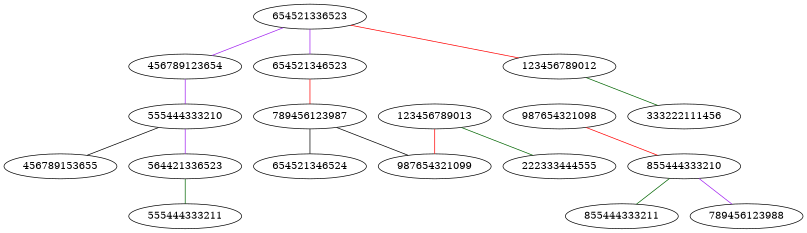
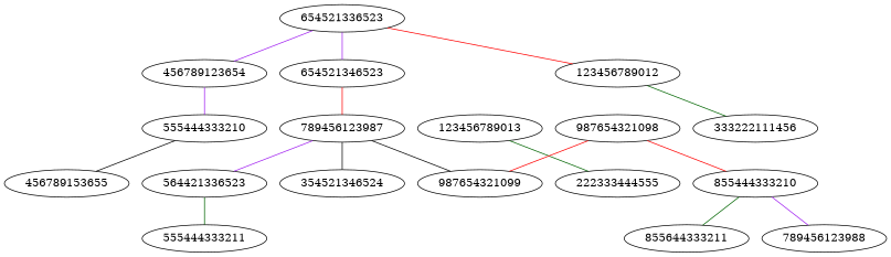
  graph {
    edge [color=purple]
    n1 [label=654521336523]
    n2 [label=456789123654]
    n3 [label=654521346523]
    n4 [label=123456789012]
    n5 [label=555444333210]
    n6 [label=789456123987]
    n7 [label=333222111456]
    n8 [label=456789153655]
    n9 [label=564421336523]
    n10 [label=123456789013]
    n11 [label=222333444555]
    n12 [label=555444333211]
-   n13 [label=654521346524]
+   n13 [label=354521346524]
    n14 [label=987654321099]
    n15 [label=987654321098]
    n16 [label=855444333210]
    n17 [label=789456123988]
-   n18 [label=855444333211]
+   n18 [label=855644333211]
    n1 -- n2
    n1 -- n3
    n1 -- n4 [color=red]
    n2 -- n5
    n3 -- n6 [color=red]
    n4 -- n7 [color=darkgreen]
    n5 -- n8 [color=black]
-   n5 -- n9
+   n6 -- n9
    n6 -- n13 [color=black]
    n6 -- n14 [color=black]
    n9 -- n12 [color=darkgreen]
    n10 -- n11 [color=darkgreen]
-   n10 -- n14 [color=red]
+   n15 -- n14 [color=red]
    n15 -- n16 [color=red]
    n16 -- n17
    n16 -- n18 [color=darkgreen]
  }
